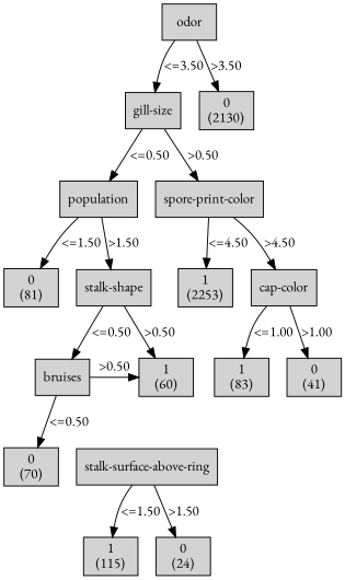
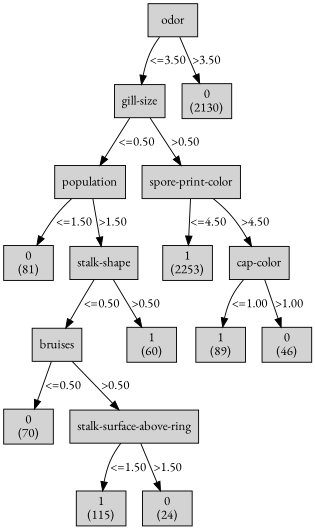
  digraph {
    fontname="EB Garamond"
    node [fontname="EB Garamond" shape=box style=filled weight=4]
    edge [fontname="EB Garamond"]
    n1 [label="odor\n" weight=1]
    n2 [label="gill-size\n" weight=2]
    n3 [label="0\n(2130)\n" weight=2]
    n4 [label="population\n" weight=3]
    n5 [label="spore-print-color\n" weight=3]
    n6 [label="0\n(81)\n"]
    n7 [label="stalk-shape\n"]
    n8 [label="1\n(2253)\n"]
    n9 [label="cap-color\n"]
    n10 [label="bruises\n" weight=5]
    n11 [label="1\n(60)\n" weight=5]
-   n12 [label="1\n(83)\n" weight=5]
-   n13 [label="0\n(41)\n" weight=5]
+   n12 [label="1\n(89)\n" weight=5]
+   n13 [label="0\n(46)\n" weight=5]
    n14 [label="0\n(70)\n" weight=6]
    n15 [label="stalk-surface-above-ring\n" weight=6]
    n16 [label="1\n(115)\n" weight=7]
    n17 [label="0\n(24)\n" weight=7]
    subgraph sub_1 {
      rank=same
      n1
    }
    subgraph sub_2 {
      rank=same
      n2
      n3
    }
    subgraph sub_3 {
      rank=same
      n4
      n5
    }
    subgraph sub_4 {
      rank=same
      n6
      n7
      n8
      n9
    }
    subgraph sub_5 {
      rank=same
      n10
      n11
      n12
      n13
    }
    subgraph sub_6 {
      rank=same
      n14
      n15
    }
    subgraph sub_7 {
      rank=same
      n16
      n17
    }
    n1 -> n2 [label="<=3.50"]
    n1 -> n3 [label=">3.50"]
    n2 -> n4 [label="<=0.50"]
    n2 -> n5 [label=">0.50"]
    n4 -> n6 [label="<=1.50"]
    n4 -> n7 [label=">1.50"]
    n5 -> n8 [label="<=4.50"]
    n5 -> n9 [label=">4.50"]
    n7 -> n10 [label="<=0.50"]
    n7 -> n11 [label=">0.50"]
    n9 -> n12 [label="<=1.00"]
    n9 -> n13 [label=">1.00"]
    n10 -> n14 [label="<=0.50"]
-   n10 -> n11 [label=">0.50"]
+   n10 -> n15 [label=">0.50"]
    n15 -> n16 [label="<=1.50"]
    n15 -> n17 [label=">1.50"]
  }
